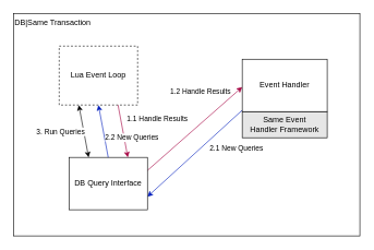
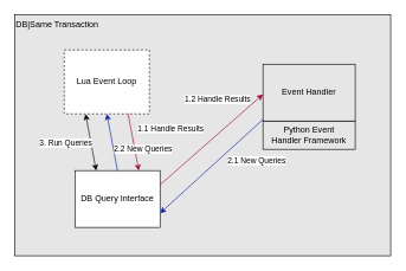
  <mxCell id="0" />
  <mxCell id="1" parent="0" />
- <mxCell id="2" value="DB|Same Transaction" style="rounded=0;whiteSpace=wrap;html=1;align=left;verticalAlign=top;" parent="1" vertex="1"><mxGeometry x="20" y="20" width="530" height="340" as="geometry" /></mxCell>
+ <mxCell id="2" value="DB|Same Transaction" style="rounded=0;whiteSpace=wrap;html=1;align=left;verticalAlign=top;fillColor=#e6e6e6;" parent="1" vertex="1"><mxGeometry x="20" y="20" width="530" height="340" as="geometry" /></mxCell>
  <mxCell id="3" value="Lua Event Loop" style="rounded=0;whiteSpace=wrap;html=1;dashed=1;" parent="1" vertex="1"><mxGeometry x="90" y="70" width="120" height="90" as="geometry" /></mxCell>
  <mxCell id="4" value="" style="endArrow=classic;html=1;rounded=0;exitX=1;exitY=0.25;exitDx=0;exitDy=0;entryX=0;entryY=0.25;entryDx=0;entryDy=0;fillColor=#d80073;strokeColor=#A50040;" parent="1" source="8" edge="1"><mxGeometry width="50" height="50" relative="1" as="geometry"><mxPoint x="290" y="240" as="sourcePoint" /><mxPoint x="370" y="132.5" as="targetPoint" /></mxGeometry></mxCell>
  <mxCell id="5" value="1.2 Handle Results" style="edgeLabel;html=1;align=center;verticalAlign=middle;resizable=0;points=[];" parent="4" vertex="1" connectable="0"><mxGeometry x="0.21" relative="1" as="geometry"><mxPoint x="-7" y="-43" as="offset" /></mxGeometry></mxCell>
  <mxCell id="6" value="" style="endArrow=classic;html=1;rounded=0;exitX=0.02;exitY=0.633;exitDx=0;exitDy=0;entryX=1;entryY=0.75;entryDx=0;entryDy=0;fillColor=#0050ef;strokeColor=#001DBC;exitPerimeter=0;" parent="1" target="8" edge="1"><mxGeometry width="50" height="50" relative="1" as="geometry"><mxPoint x="371" y="166.97" as="sourcePoint" /><mxPoint x="380" y="142.5" as="targetPoint" /></mxGeometry></mxCell>
  <mxCell id="7" value="2.1 New Queries" style="edgeLabel;html=1;align=center;verticalAlign=middle;resizable=0;points=[];" parent="6" vertex="1" connectable="0"><mxGeometry x="0.21" relative="1" as="geometry"><mxPoint x="77" y="-22" as="offset" /></mxGeometry></mxCell>
  <mxCell id="8" value="DB Query Interface" style="rounded=0;whiteSpace=wrap;html=1;" parent="1" vertex="1"><mxGeometry x="105" y="240" width="120" height="80" as="geometry" /></mxCell>
  <mxCell id="9" value="" style="endArrow=classic;html=1;rounded=0;exitX=0.75;exitY=1;exitDx=0;exitDy=0;entryX=0.75;entryY=0;entryDx=0;entryDy=0;fillColor=#d80073;strokeColor=#A50040;" parent="1" source="3" target="8" edge="1"><mxGeometry width="50" height="50" relative="1" as="geometry"><mxPoint x="220" y="270" as="sourcePoint" /><mxPoint x="380" y="142.5" as="targetPoint" /></mxGeometry></mxCell>
  <mxCell id="10" value="1.1 Handle Results" style="edgeLabel;html=1;align=center;verticalAlign=middle;resizable=0;points=[];" parent="9" vertex="1" connectable="0"><mxGeometry x="0.21" relative="1" as="geometry"><mxPoint x="50" y="-28" as="offset" /></mxGeometry></mxCell>
  <mxCell id="11" value="" style="endArrow=classic;html=1;rounded=0;exitX=0.5;exitY=0;exitDx=0;exitDy=0;entryX=0.5;entryY=1;entryDx=0;entryDy=0;fillColor=#0050ef;strokeColor=#001DBC;" parent="1" source="8" target="3" edge="1"><mxGeometry width="50" height="50" relative="1" as="geometry"><mxPoint x="380" y="187.5" as="sourcePoint" /><mxPoint x="220" y="310" as="targetPoint" /></mxGeometry></mxCell>
  <mxCell id="12" value="2.2 New Queries" style="edgeLabel;html=1;align=center;verticalAlign=middle;resizable=0;points=[];" parent="11" vertex="1" connectable="0"><mxGeometry x="0.21" relative="1" as="geometry"><mxPoint x="45" y="18" as="offset" /></mxGeometry></mxCell>
  <mxCell id="13" value="" style="endArrow=classic;html=1;rounded=0;exitX=0.25;exitY=1;exitDx=0;exitDy=0;entryX=0.25;entryY=0;entryDx=0;entryDy=0;startArrow=classic;startFill=1;" parent="1" source="3" target="8" edge="1"><mxGeometry width="50" height="50" relative="1" as="geometry"><mxPoint x="0" y="220" as="sourcePoint" /><mxPoint x="50" y="170" as="targetPoint" /></mxGeometry></mxCell>
  <mxCell id="14" value="3. Run Queries" style="edgeLabel;html=1;align=center;verticalAlign=middle;resizable=0;points=[];" parent="13" vertex="1" connectable="0"><mxGeometry x="0.475" y="-1" relative="1" as="geometry"><mxPoint x="-39" y="-19" as="offset" /></mxGeometry></mxCell>
- <mxCell id="15" value="&lt;span&gt;Same Event &lt;br&gt;Handler Framework&lt;/span&gt;" style="rounded=0;whiteSpace=wrap;html=1;fillColor=#E6E6E6;" vertex="1" parent="1"><mxGeometry x="370" y="170" width="130" height="40" as="geometry" /></mxCell>
- <mxCell id="16" value="&lt;span&gt;Event Handler&lt;/span&gt;" style="rounded=0;whiteSpace=wrap;html=1;" vertex="1" parent="1"><mxGeometry x="370" y="90" width="130" height="80" as="geometry" /></mxCell>
+ <mxCell id="15" value="&lt;span&gt;Python Event &lt;br&gt;Handler Framework&lt;/span&gt;" style="rounded=0;whiteSpace=wrap;html=1;fillColor=#E6E6E6;" vertex="1" parent="1"><mxGeometry x="370" y="170" width="130" height="40" as="geometry" /></mxCell>
+ <mxCell id="16" value="&lt;span&gt;Event Handler&lt;/span&gt;" style="rounded=0;whiteSpace=wrap;html=1;fillColor=#e6e6e6;" vertex="1" parent="1"><mxGeometry x="370" y="90" width="130" height="80" as="geometry" /></mxCell>
